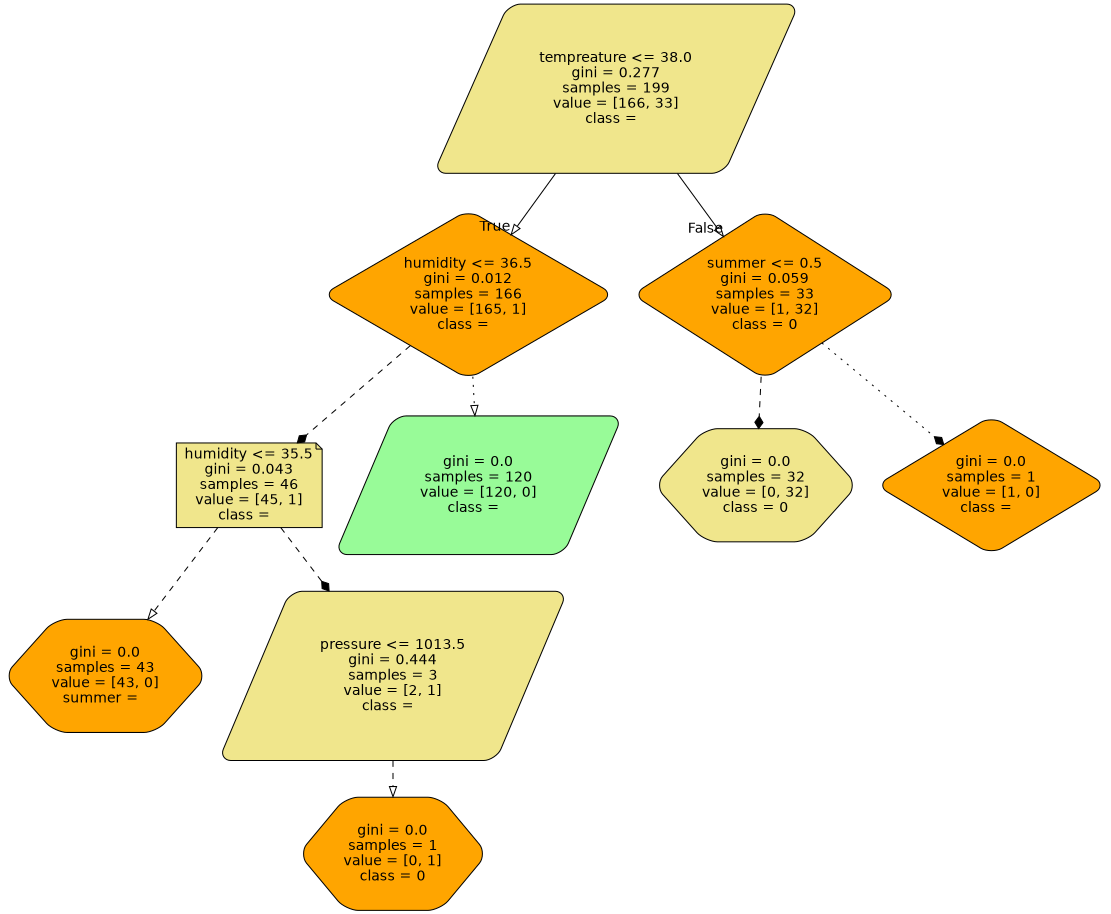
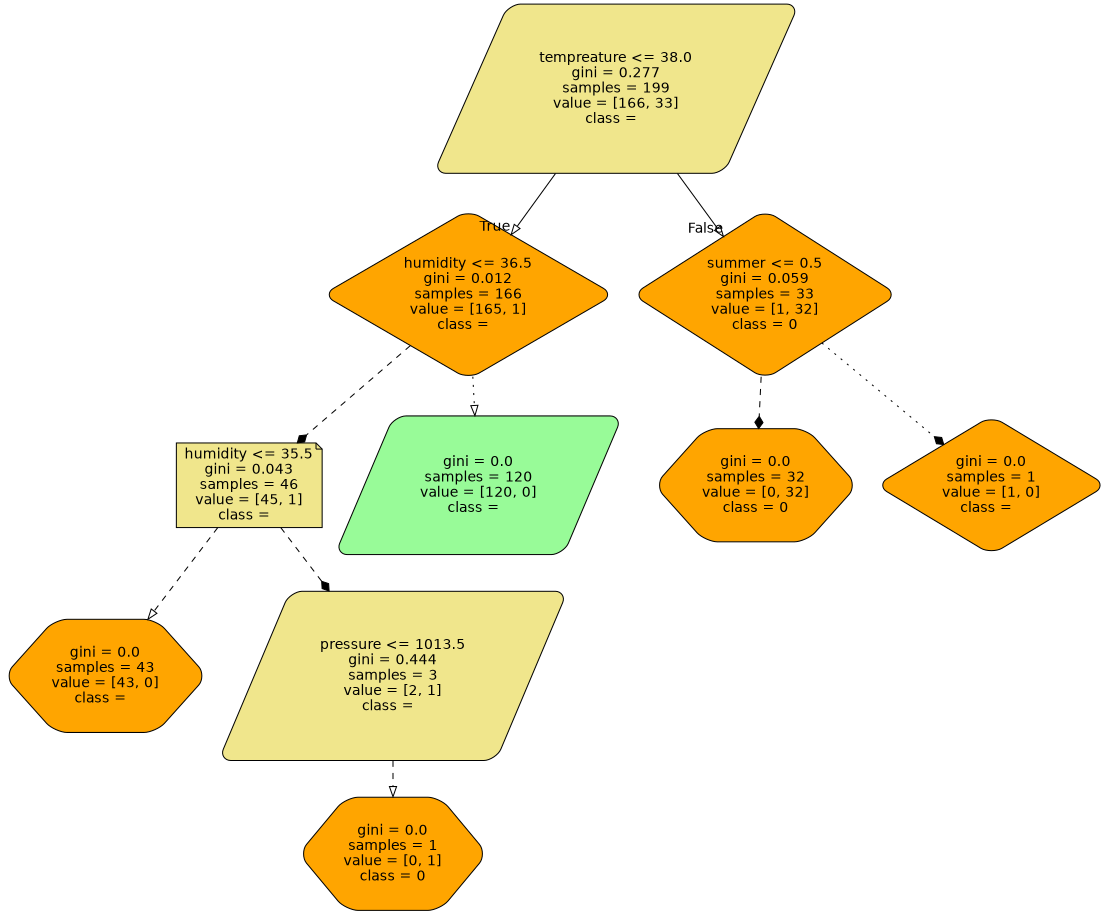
  digraph {
    node [color=black fillcolor=orange fontname=helvetica shape=parallelogram style="filled, rounded"]
    edge [arrowhead=onormal fontname=helvetica style=dashed]
    n1 [fillcolor=khaki label="tempreature <= 38.0\ngini = 0.277\nsamples = 199\nvalue = [166, 33]\nclass =  "]
    n2 [label="humidity <= 36.5\ngini = 0.012\nsamples = 166\nvalue = [165, 1]\nclass =  " shape=diamond]
    n3 [label="summer <= 0.5\ngini = 0.059\nsamples = 33\nvalue = [1, 32]\nclass = 0" shape=diamond]
    n4 [fillcolor=khaki label="humidity <= 35.5\ngini = 0.043\nsamples = 46\nvalue = [45, 1]\nclass =  " shape=note]
    n5 [fillcolor=palegreen label="gini = 0.0\nsamples = 120\nvalue = [120, 0]\nclass =  "]
-   n6 [fillcolor=khaki label="gini = 0.0\nsamples = 32\nvalue = [0, 32]\nclass = 0" shape=hexagon]
+   n6 [label="gini = 0.0\nsamples = 32\nvalue = [0, 32]\nclass = 0" shape=hexagon]
    n7 [label="gini = 0.0\nsamples = 1\nvalue = [1, 0]\nclass =  " shape=diamond]
-   n8 [label="gini = 0.0\nsamples = 43\nvalue = [43, 0]\nsummer =  " shape=hexagon]
+   n8 [label="gini = 0.0\nsamples = 43\nvalue = [43, 0]\nclass =  " shape=hexagon]
    n9 [fillcolor=khaki label="pressure <= 1013.5\ngini = 0.444\nsamples = 3\nvalue = [2, 1]\nclass =  "]
    n10 [label="gini = 0.0\nsamples = 1\nvalue = [0, 1]\nclass = 0" shape=hexagon]
    n1 -> n2 [headlabel=True labelangle=45 labeldistance=2.5 style=solid]
    n1 -> n3 [headlabel=False labelangle=-45 labeldistance=2.5 style=solid]
    n2 -> n4 [arrowhead=diamond]
    n2 -> n5 [style=dotted]
    n3 -> n6 [arrowhead=diamond]
    n3 -> n7 [arrowhead=diamond style=dotted]
    n4 -> n8
    n4 -> n9 [arrowhead=diamond]
    n9 -> n10
  }
